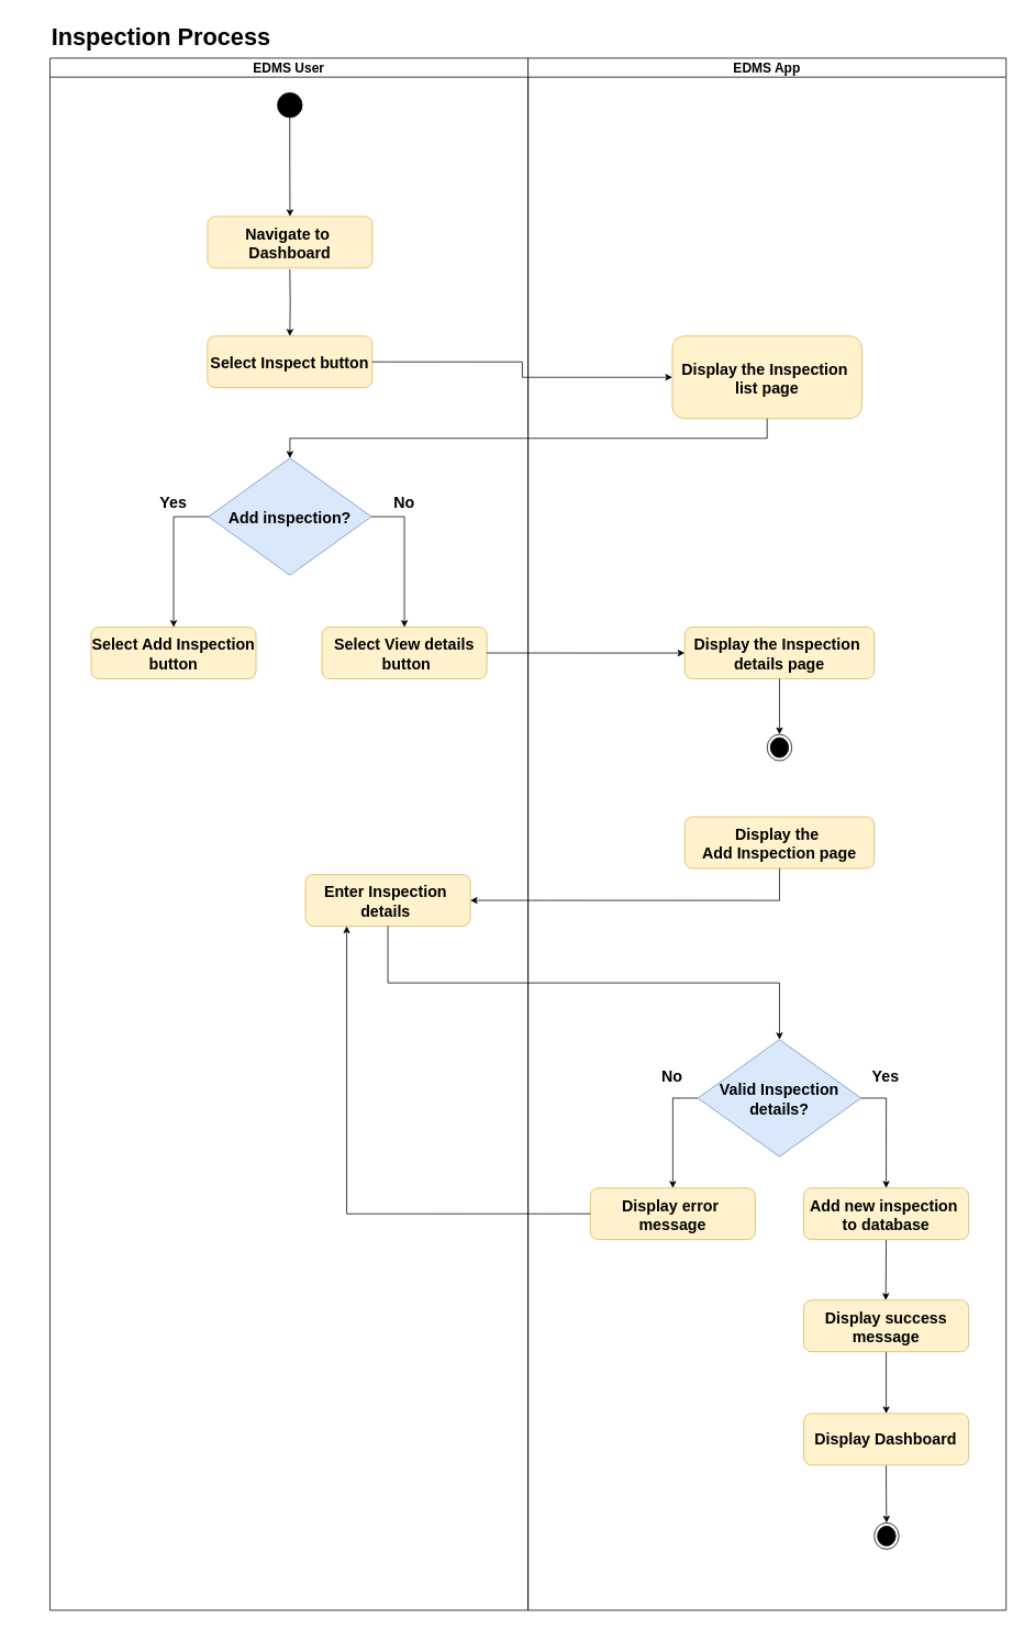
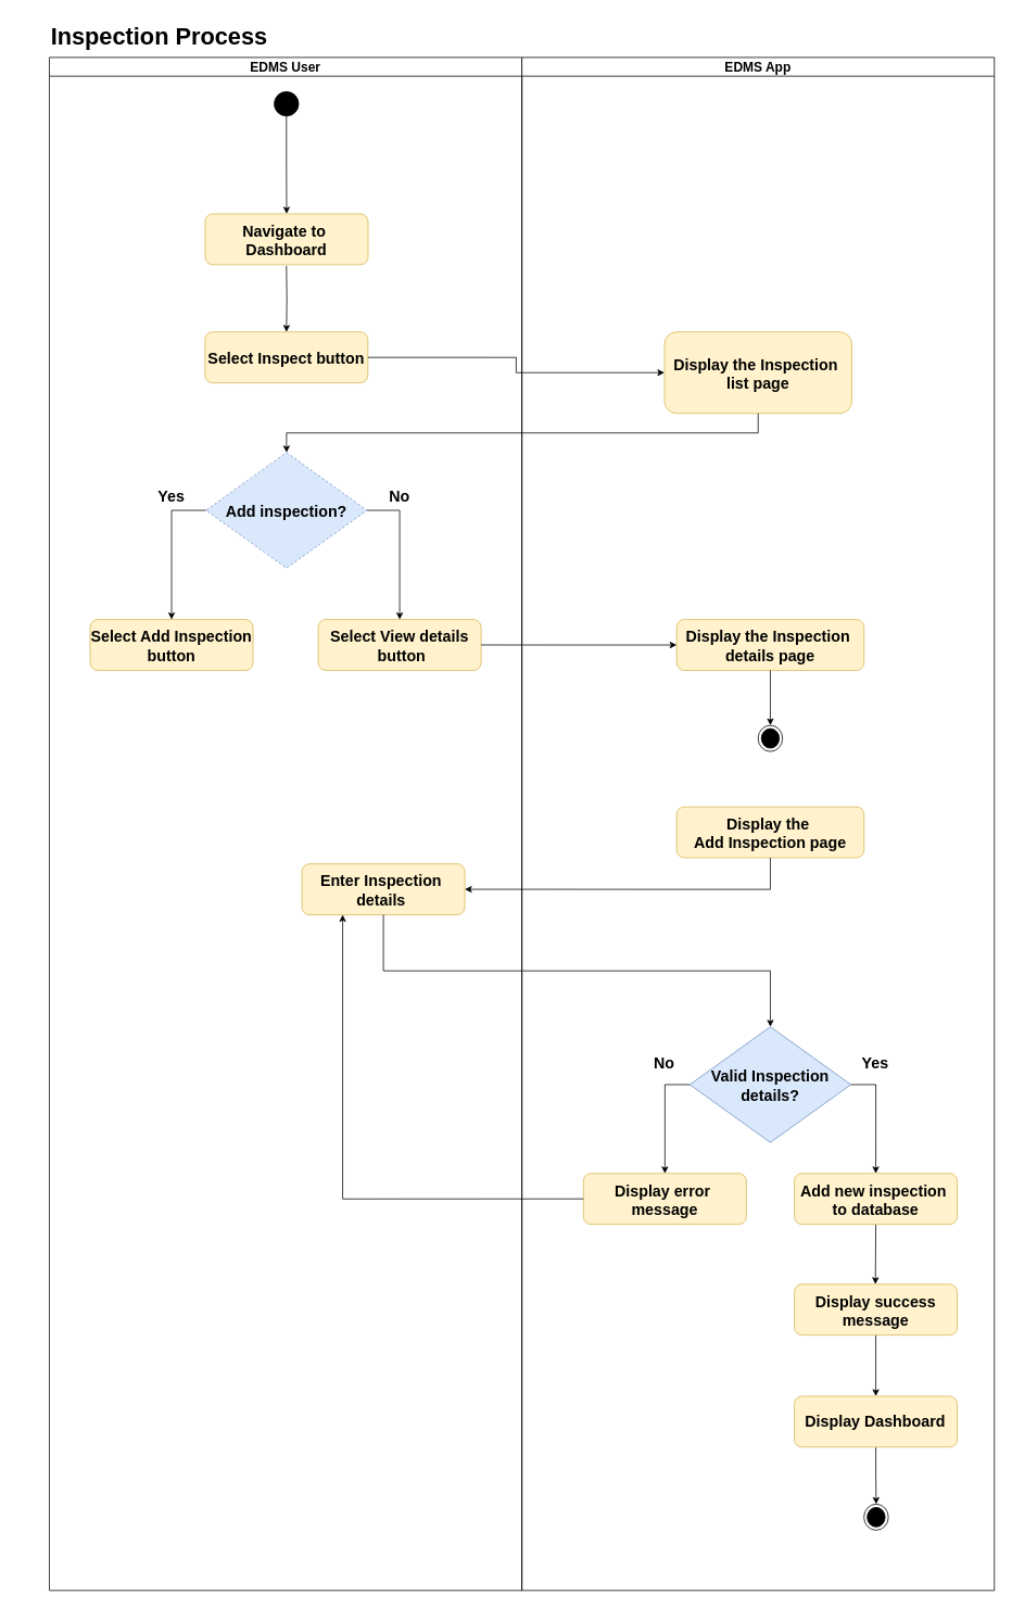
  <mxCell id="0" />
  <mxCell id="1" parent="0" />
  <mxCell id="2" value="EDMS User" style="swimlane;whiteSpace=wrap;fontSize=16;fontStyle=1" parent="1" vertex="1"><mxGeometry x="60" y="70" width="580" height="1882" as="geometry" /></mxCell>
  <mxCell id="3" value="Select Inspect button" style="rounded=1;fontSize=19;fillColor=#fff2cc;strokeColor=#d6b656;fontStyle=1" parent="2" vertex="1"><mxGeometry x="191" y="337" width="200" height="62.5" as="geometry" /></mxCell>
  <mxCell id="4" style="edgeStyle=orthogonalEdgeStyle;rounded=0;orthogonalLoop=1;jettySize=auto;html=1;exitX=0.5;exitY=1;exitDx=0;exitDy=0;entryX=0.5;entryY=0;entryDx=0;entryDy=0;fontStyle=1" parent="2" target="3" edge="1"><mxGeometry relative="1" as="geometry"><mxPoint x="290.99" y="256" as="sourcePoint" /></mxGeometry></mxCell>
  <mxCell id="5" style="edgeStyle=orthogonalEdgeStyle;rounded=0;orthogonalLoop=1;jettySize=auto;html=1;exitX=0.5;exitY=1;exitDx=0;exitDy=0;" edge="1" parent="2" source="6" target="19"><mxGeometry relative="1" as="geometry" /></mxCell>
  <mxCell id="6" value="" style="ellipse;fillColor=strokeColor;html=1;fontStyle=1" parent="2" vertex="1"><mxGeometry x="275.99" y="42" width="30" height="30" as="geometry" /></mxCell>
  <mxCell id="7" style="edgeStyle=orthogonalEdgeStyle;rounded=0;orthogonalLoop=1;jettySize=auto;html=1;entryX=0.5;entryY=0;entryDx=0;entryDy=0;fontStyle=1;exitX=0;exitY=0.5;exitDx=0;exitDy=0;" parent="2" source="16" target="10" edge="1"><mxGeometry relative="1" as="geometry"><mxPoint x="169.739" y="859.478" as="targetPoint" /><mxPoint x="170" y="709" as="sourcePoint" /></mxGeometry></mxCell>
  <mxCell id="8" value="Enter Inspection &#10;details " style="rounded=1;fontSize=19;fillColor=#fff2cc;strokeColor=#d6b656;fontStyle=1" parent="2" vertex="1"><mxGeometry x="310" y="990" width="200" height="62.5" as="geometry" /></mxCell>
  <mxCell id="9" value="Select View details&#10; button" style="rounded=1;fontSize=19;fillColor=#fff2cc;strokeColor=#d6b656;fontStyle=1" parent="2" vertex="1"><mxGeometry x="330" y="690" width="200" height="62.5" as="geometry" /></mxCell>
  <mxCell id="10" value="Select Add Inspection&#10;button" style="rounded=1;fontSize=19;fillColor=#fff2cc;strokeColor=#d6b656;fontStyle=1" parent="2" vertex="1"><mxGeometry x="50" y="690" width="200" height="62.5" as="geometry" /></mxCell>
  <mxCell id="11" value="Display the Inspection &#10;details page" style="rounded=1;fontSize=19;fillColor=#fff2cc;strokeColor=#d6b656;fontStyle=1" parent="2" vertex="1"><mxGeometry x="770" y="690" width="230" height="62.5" as="geometry" /></mxCell>
  <mxCell id="12" style="edgeStyle=orthogonalEdgeStyle;rounded=0;orthogonalLoop=1;jettySize=auto;html=1;exitX=1;exitY=0.5;exitDx=0;exitDy=0;fontStyle=1" parent="2" source="9" target="11" edge="1"><mxGeometry relative="1" as="geometry" /></mxCell>
  <mxCell id="13" value="" style="ellipse;html=1;shape=endState;fillColor=strokeColor;fontStyle=1" parent="2" vertex="1"><mxGeometry x="870" y="820" width="30" height="32" as="geometry" /></mxCell>
  <mxCell id="14" style="edgeStyle=orthogonalEdgeStyle;rounded=0;orthogonalLoop=1;jettySize=auto;html=1;exitX=0.5;exitY=1;exitDx=0;exitDy=0;entryX=0.5;entryY=0;entryDx=0;entryDy=0;fontStyle=1" parent="2" source="11" target="13" edge="1"><mxGeometry relative="1" as="geometry"><mxPoint x="870.25" y="756.0" as="targetPoint" /></mxGeometry></mxCell>
  <mxCell id="15" style="edgeStyle=orthogonalEdgeStyle;rounded=0;orthogonalLoop=1;jettySize=auto;html=1;exitX=1;exitY=0.5;exitDx=0;exitDy=0;" parent="2" source="16" target="9" edge="1"><mxGeometry relative="1" as="geometry" /></mxCell>
- <mxCell id="16" value="Add inspection?" style="rhombus;fontSize=19;fillColor=#dae8fc;strokeColor=#6c8ebf;fontStyle=1" parent="2" vertex="1"><mxGeometry x="192.21" y="485" width="197.79" height="142" as="geometry" /></mxCell>
+ <mxCell id="16" value="Add inspection?" style="rhombus;fontSize=19;fillColor=#dae8fc;strokeColor=#6c8ebf;fontStyle=1;dashed=1;" parent="2" vertex="1"><mxGeometry x="192.21" y="485" width="197.79" height="142" as="geometry" /></mxCell>
  <mxCell id="17" value="&lt;font style=&quot;font-size: 19px;&quot;&gt;Yes&lt;/font&gt;" style="text;html=1;align=center;verticalAlign=middle;whiteSpace=wrap;rounded=0;fontStyle=1" parent="2" vertex="1"><mxGeometry x="120" y="525" width="60" height="30" as="geometry" /></mxCell>
  <mxCell id="18" value="&lt;font style=&quot;font-size: 19px;&quot;&gt;No&lt;/font&gt;" style="text;html=1;align=center;verticalAlign=middle;whiteSpace=wrap;rounded=0;fontStyle=1" parent="2" vertex="1"><mxGeometry x="400" y="525" width="60" height="30" as="geometry" /></mxCell>
  <mxCell id="19" value="Navigate to &#10;Dashboard" style="rounded=1;fontSize=19;fillColor=#fff2cc;strokeColor=#d6b656;fontStyle=1" vertex="1" parent="2"><mxGeometry x="191.21" y="192" width="200" height="62.5" as="geometry" /></mxCell>
  <mxCell id="20" value="&lt;font style=&quot;font-size: 29px;&quot;&gt;&lt;span style=&quot;font-size: 29px;&quot;&gt;Inspection Process&lt;/span&gt;&lt;/font&gt;" style="text;html=1;align=center;verticalAlign=middle;whiteSpace=wrap;rounded=0;fontSize=29;fontStyle=1" parent="1" vertex="1"><mxGeometry x="20" y="20" width="350" height="50" as="geometry" /></mxCell>
  <mxCell id="21" value="EDMS App" style="swimlane;whiteSpace=wrap;fontSize=16;fontStyle=1" parent="1" vertex="1"><mxGeometry x="640" y="70" width="580" height="1882" as="geometry" /></mxCell>
  <mxCell id="22" value="Display the &#10;Add Inspection page" style="rounded=1;fontSize=19;fillColor=#fff2cc;strokeColor=#d6b656;fontStyle=1" parent="21" vertex="1"><mxGeometry x="190" y="920" width="230" height="62.5" as="geometry" /></mxCell>
  <mxCell id="23" style="edgeStyle=orthogonalEdgeStyle;rounded=0;orthogonalLoop=1;jettySize=auto;html=1;exitX=1;exitY=0.5;exitDx=0;exitDy=0;entryX=0.5;entryY=0;entryDx=0;entryDy=0;" parent="21" source="25" target="29" edge="1"><mxGeometry relative="1" as="geometry" /></mxCell>
  <mxCell id="24" style="edgeStyle=orthogonalEdgeStyle;rounded=0;orthogonalLoop=1;jettySize=auto;html=1;exitX=0;exitY=0.5;exitDx=0;exitDy=0;" parent="21" source="25" target="30" edge="1"><mxGeometry relative="1" as="geometry" /></mxCell>
  <mxCell id="25" value="Valid Inspection&#10;details?" style="rhombus;fontSize=19;fillColor=#dae8fc;strokeColor=#6c8ebf;fontStyle=1" parent="21" vertex="1"><mxGeometry x="206.1" y="1190" width="197.79" height="142" as="geometry" /></mxCell>
  <mxCell id="26" value="Yes" style="text;html=1;align=center;verticalAlign=middle;whiteSpace=wrap;rounded=0;fontSize=19;fontStyle=1" parent="21" vertex="1"><mxGeometry x="403.89" y="1220" width="60" height="30" as="geometry" /></mxCell>
  <mxCell id="27" value="No" style="text;html=1;align=center;verticalAlign=middle;whiteSpace=wrap;rounded=0;fontSize=19;fontStyle=1" parent="21" vertex="1"><mxGeometry x="145.0" y="1220" width="60" height="30" as="geometry" /></mxCell>
  <mxCell id="28" style="edgeStyle=orthogonalEdgeStyle;rounded=0;orthogonalLoop=1;jettySize=auto;html=1;exitX=0.5;exitY=1;exitDx=0;exitDy=0;" parent="21" source="29" edge="1"><mxGeometry relative="1" as="geometry"><mxPoint x="434" y="1506" as="targetPoint" /></mxGeometry></mxCell>
  <mxCell id="29" value="Add new inspection &#10;to database" style="rounded=1;fontSize=19;fillColor=#fff2cc;strokeColor=#d6b656;fontStyle=1" parent="21" vertex="1"><mxGeometry x="334.45" y="1370" width="200" height="62.5" as="geometry" /></mxCell>
  <mxCell id="30" value="Display error &#10;message" style="rounded=1;fontSize=19;fillColor=#fff2cc;strokeColor=#d6b656;fontStyle=1" parent="21" vertex="1"><mxGeometry x="75.55" y="1370" width="200" height="62.5" as="geometry" /></mxCell>
  <mxCell id="31" value="Display the Inspection &#10;list page" style="rounded=1;fontSize=19;fillColor=#fff2cc;strokeColor=#d6b656;fontStyle=1" parent="21" vertex="1"><mxGeometry x="175" y="337" width="230" height="100" as="geometry" /></mxCell>
  <mxCell id="32" value="" style="ellipse;html=1;shape=endState;fillColor=strokeColor;fontStyle=1" parent="21" vertex="1"><mxGeometry x="419.89" y="1776" width="30" height="32" as="geometry" /></mxCell>
  <mxCell id="33" style="edgeStyle=orthogonalEdgeStyle;rounded=0;orthogonalLoop=1;jettySize=auto;html=1;exitX=0.5;exitY=1;exitDx=0;exitDy=0;" parent="21" source="34" target="36" edge="1"><mxGeometry relative="1" as="geometry" /></mxCell>
  <mxCell id="34" value="Display success&#10;message" style="rounded=1;fontSize=19;fillColor=#fff2cc;strokeColor=#d6b656;fontStyle=1" parent="21" vertex="1"><mxGeometry x="334.45" y="1506" width="200" height="62.5" as="geometry" /></mxCell>
  <mxCell id="35" style="edgeStyle=orthogonalEdgeStyle;rounded=0;orthogonalLoop=1;jettySize=auto;html=1;exitX=0.5;exitY=1;exitDx=0;exitDy=0;entryX=0.5;entryY=0;entryDx=0;entryDy=0;" parent="21" source="36" target="32" edge="1"><mxGeometry relative="1" as="geometry" /></mxCell>
  <mxCell id="36" value="Display Dashboard" style="whiteSpace=wrap;rounded=1;fontSize=19;fillColor=#fff2cc;strokeColor=#d6b656;fontStyle=1" parent="21" vertex="1"><mxGeometry x="334.45" y="1643.5" width="200" height="62.5" as="geometry" /></mxCell>
  <mxCell id="37" style="edgeStyle=orthogonalEdgeStyle;rounded=0;orthogonalLoop=1;jettySize=auto;html=1;exitX=0.5;exitY=1;exitDx=0;exitDy=0;entryX=1;entryY=0.5;entryDx=0;entryDy=0;fontStyle=1" parent="1" source="22" target="8" edge="1"><mxGeometry relative="1" as="geometry" /></mxCell>
  <mxCell id="38" style="edgeStyle=orthogonalEdgeStyle;rounded=0;orthogonalLoop=1;jettySize=auto;html=1;exitX=0.5;exitY=1;exitDx=0;exitDy=0;entryX=0.5;entryY=0;entryDx=0;entryDy=0;fontStyle=1" parent="1" source="8" target="25" edge="1"><mxGeometry relative="1" as="geometry" /></mxCell>
  <mxCell id="39" style="edgeStyle=orthogonalEdgeStyle;rounded=0;orthogonalLoop=1;jettySize=auto;html=1;exitX=0;exitY=0.5;exitDx=0;exitDy=0;entryX=0.25;entryY=1;entryDx=0;entryDy=0;" parent="1" source="30" target="8" edge="1"><mxGeometry relative="1" as="geometry" /></mxCell>
  <mxCell id="40" style="edgeStyle=orthogonalEdgeStyle;rounded=0;orthogonalLoop=1;jettySize=auto;html=1;exitX=1;exitY=0.5;exitDx=0;exitDy=0;" parent="1" source="3" target="31" edge="1"><mxGeometry relative="1" as="geometry" /></mxCell>
  <mxCell id="41" style="edgeStyle=orthogonalEdgeStyle;rounded=0;orthogonalLoop=1;jettySize=auto;html=1;exitX=0.5;exitY=1;exitDx=0;exitDy=0;entryX=0.5;entryY=0;entryDx=0;entryDy=0;" parent="1" source="31" target="16" edge="1"><mxGeometry relative="1" as="geometry" /></mxCell>
